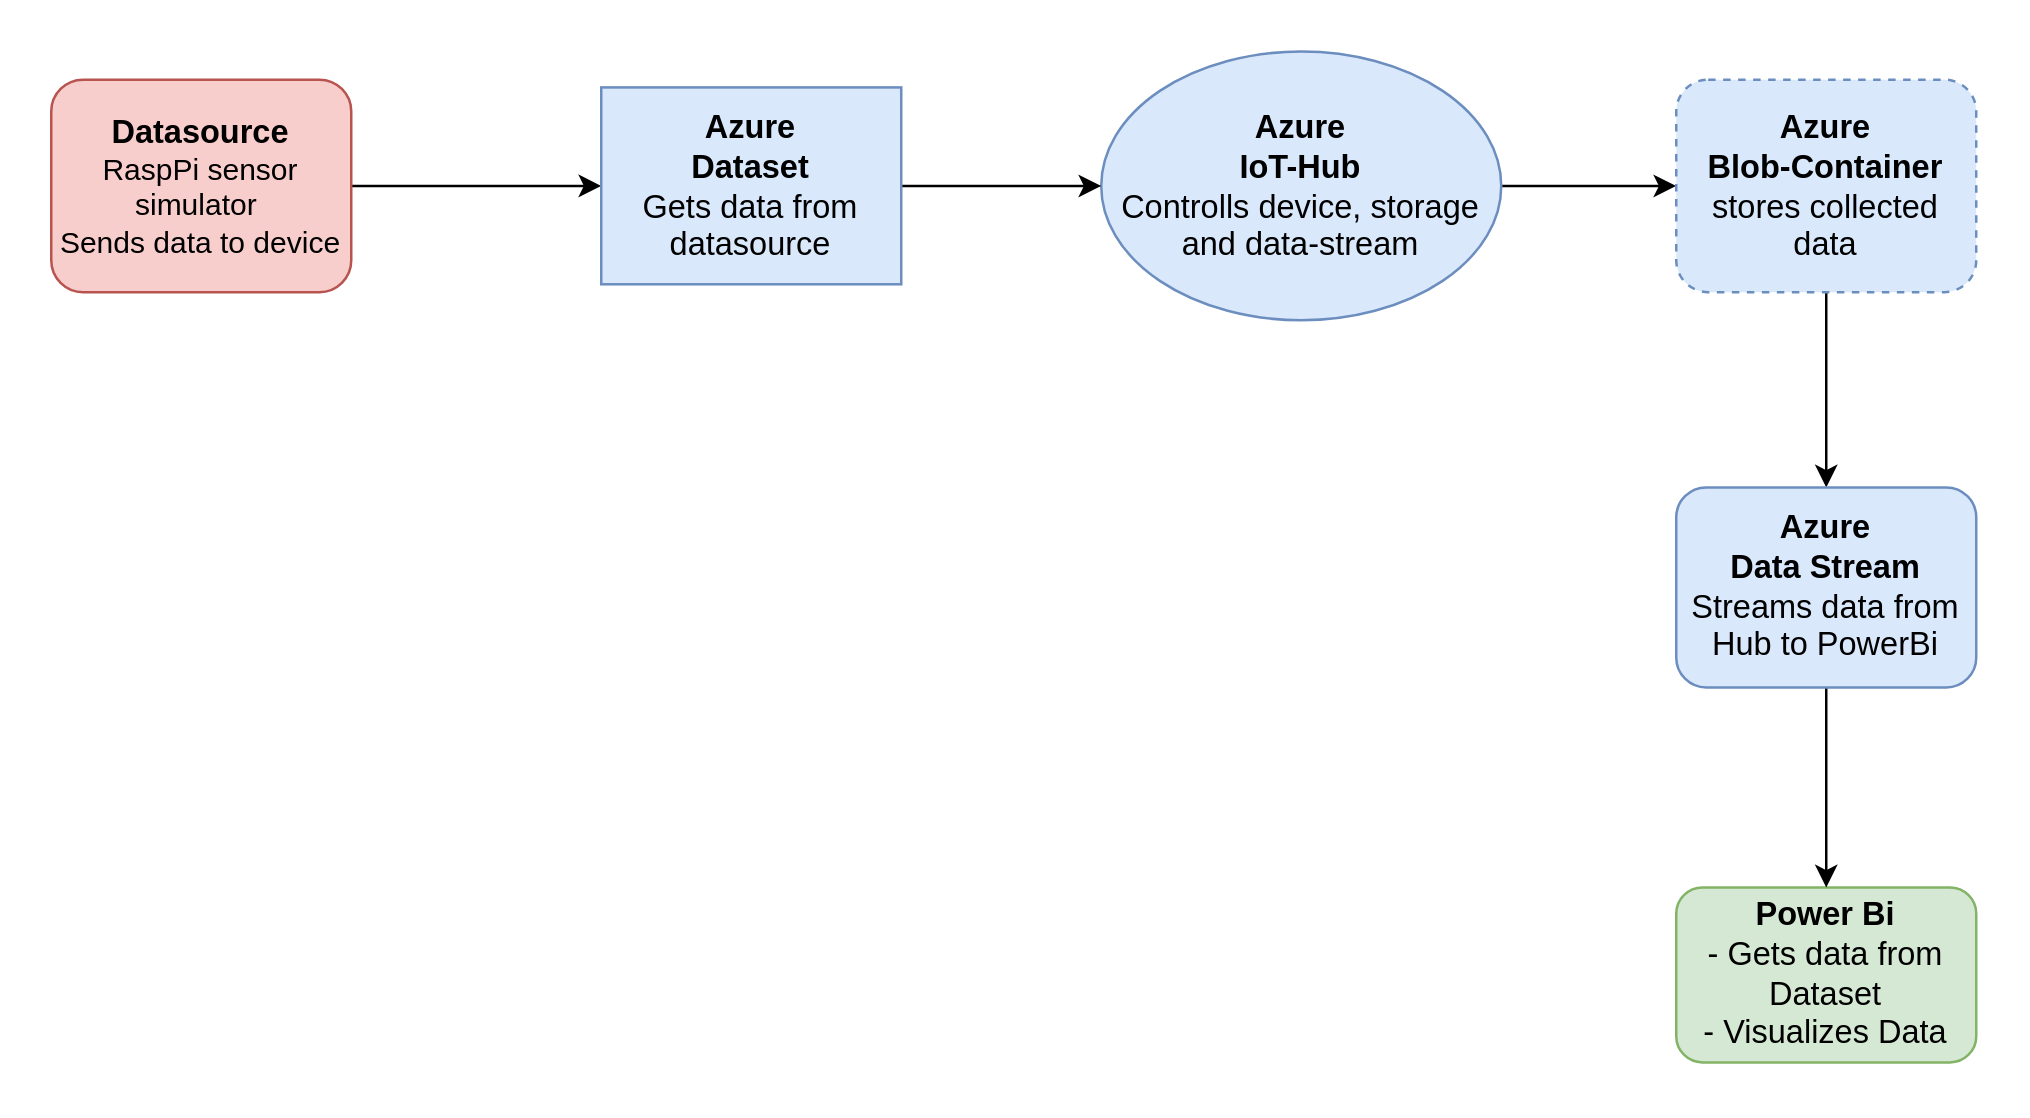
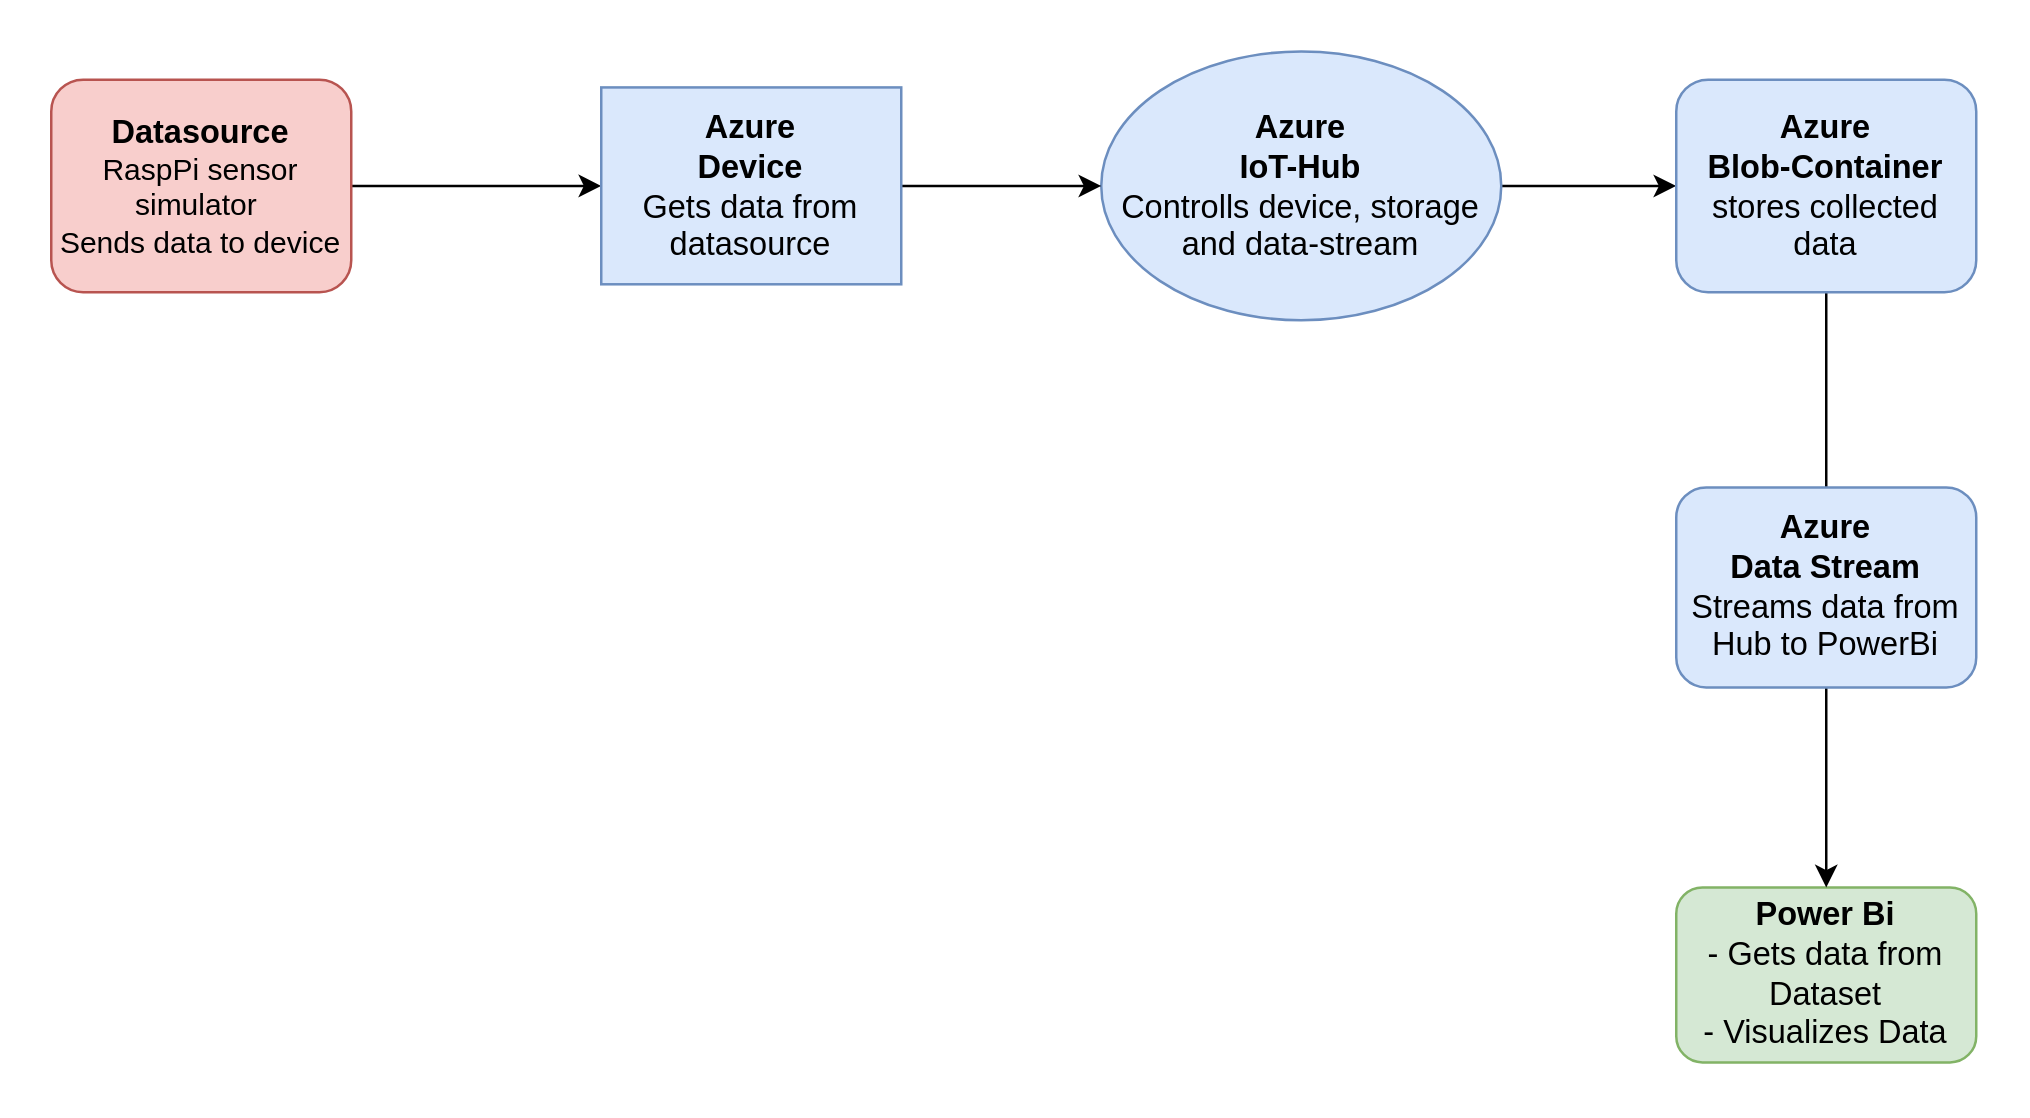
  <mxCell id="0" />
  <mxCell id="1" parent="0" />
  <mxCell id="2" value="" style="edgeStyle=orthogonalEdgeStyle;rounded=0;orthogonalLoop=1;jettySize=auto;html=1;fontSize=13;" edge="1" parent="1" source="3" target="7"><mxGeometry relative="1" as="geometry" /></mxCell>
  <mxCell id="3" value="&lt;b&gt;&lt;font style=&quot;font-size: 13px;&quot;&gt;Datasource&lt;/font&gt;&lt;/b&gt;&lt;br&gt;RaspPi sensor simulator&amp;nbsp;&lt;br&gt;Sends data to device" style="rounded=1;whiteSpace=wrap;html=1;fillColor=#f8cecc;strokeColor=#b85450;" vertex="1" parent="1"><mxGeometry x="20" y="31.25" width="120" height="85" as="geometry" /></mxCell>
  <mxCell id="4" value="" style="edgeStyle=orthogonalEdgeStyle;rounded=0;orthogonalLoop=1;jettySize=auto;html=1;fontSize=13;" edge="1" parent="1" source="5" target="9"><mxGeometry relative="1" as="geometry" /></mxCell>
  <mxCell id="5" value="&lt;span style=&quot;font-size: 13px;&quot;&gt;&lt;b&gt;Azure&lt;br&gt;IoT-Hub&lt;/b&gt;&lt;br&gt;Controlls device, storage and data-stream&lt;br&gt;&lt;/span&gt;" style="ellipse;whiteSpace=wrap;html=1;fillColor=#dae8fc;strokeColor=#6c8ebf;" vertex="1" parent="1"><mxGeometry x="440" y="20" width="160" height="107.5" as="geometry" /></mxCell>
  <mxCell id="6" value="" style="edgeStyle=orthogonalEdgeStyle;rounded=0;orthogonalLoop=1;jettySize=auto;html=1;fontSize=13;" edge="1" parent="1" source="7" target="5"><mxGeometry relative="1" as="geometry" /></mxCell>
- <mxCell id="7" value="&lt;b&gt;Azure&lt;br&gt;Dataset&lt;/b&gt;&lt;br&gt;Gets data from datasource" style="rounded=0;whiteSpace=wrap;html=1;fontSize=13;fillColor=#dae8fc;strokeColor=#6c8ebf;" vertex="1" parent="1"><mxGeometry x="240" y="34.37" width="120" height="78.75" as="geometry" /></mxCell>
- <mxCell id="8" value="" style="edgeStyle=orthogonalEdgeStyle;rounded=0;orthogonalLoop=1;jettySize=auto;html=1;fontSize=13;" edge="1" parent="1" source="9" target="12"><mxGeometry relative="1" as="geometry" /></mxCell>
- <mxCell id="9" value="&lt;b&gt;Azure&lt;br&gt;Blob-Container&lt;/b&gt;&lt;br&gt;stores collected data" style="rounded=1;whiteSpace=wrap;html=1;fontSize=13;fillColor=#dae8fc;strokeColor=#6c8ebf;dashed=1;" vertex="1" parent="1"><mxGeometry x="670" y="31.25" width="120" height="85" as="geometry" /></mxCell>
+ <mxCell id="7" value="&lt;b&gt;Azure&lt;br&gt;Device&lt;/b&gt;&lt;br&gt;Gets data from datasource" style="rounded=0;whiteSpace=wrap;html=1;fontSize=13;fillColor=#dae8fc;strokeColor=#6c8ebf;" vertex="1" parent="1"><mxGeometry x="240" y="34.37" width="120" height="78.75" as="geometry" /></mxCell>
+ <mxCell id="8" value="" style="edgeStyle=orthogonalEdgeStyle;rounded=0;orthogonalLoop=1;jettySize=auto;html=1;fontSize=13;endArrow=none;" edge="1" parent="1" source="9" target="12"><mxGeometry relative="1" as="geometry" /></mxCell>
+ <mxCell id="9" value="&lt;b&gt;Azure&lt;br&gt;Blob-Container&lt;/b&gt;&lt;br&gt;stores collected data" style="rounded=1;whiteSpace=wrap;html=1;fontSize=13;fillColor=#dae8fc;strokeColor=#6c8ebf;" vertex="1" parent="1"><mxGeometry x="670" y="31.25" width="120" height="85" as="geometry" /></mxCell>
  <mxCell id="10" value="&lt;b&gt;Power Bi&lt;/b&gt;&lt;br&gt;- Gets data from Dataset&lt;br&gt;- Visualizes Data" style="rounded=1;whiteSpace=wrap;html=1;fontSize=13;fillColor=#d5e8d4;strokeColor=#82b366;" vertex="1" parent="1"><mxGeometry x="670" y="354.37" width="120" height="70" as="geometry" /></mxCell>
  <mxCell id="11" value="" style="edgeStyle=orthogonalEdgeStyle;rounded=0;orthogonalLoop=1;jettySize=auto;html=1;fontSize=13;" edge="1" parent="1" source="12" target="10"><mxGeometry relative="1" as="geometry" /></mxCell>
  <mxCell id="12" value="&lt;b&gt;Azure&lt;br&gt;Data Stream&lt;/b&gt;&lt;br&gt;Streams data from Hub to PowerBi" style="whiteSpace=wrap;html=1;fontSize=13;fillColor=#dae8fc;strokeColor=#6c8ebf;rounded=1;" vertex="1" parent="1"><mxGeometry x="670" y="194.37" width="120" height="80" as="geometry" /></mxCell>
